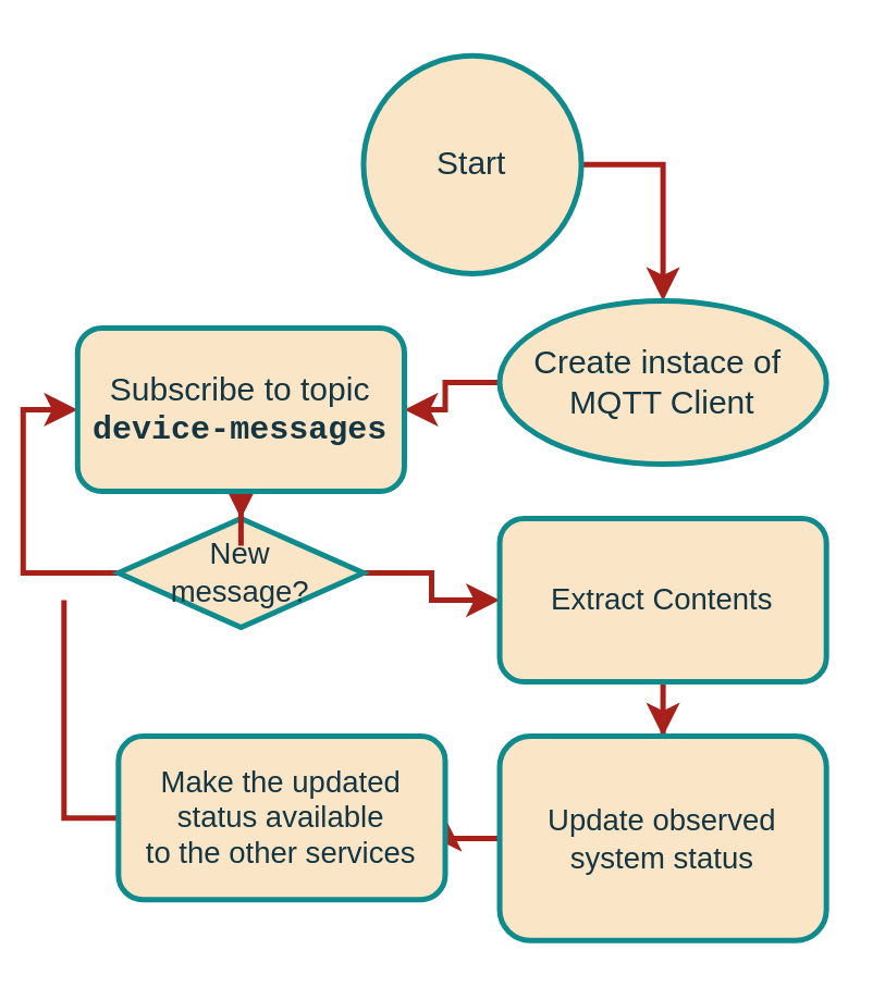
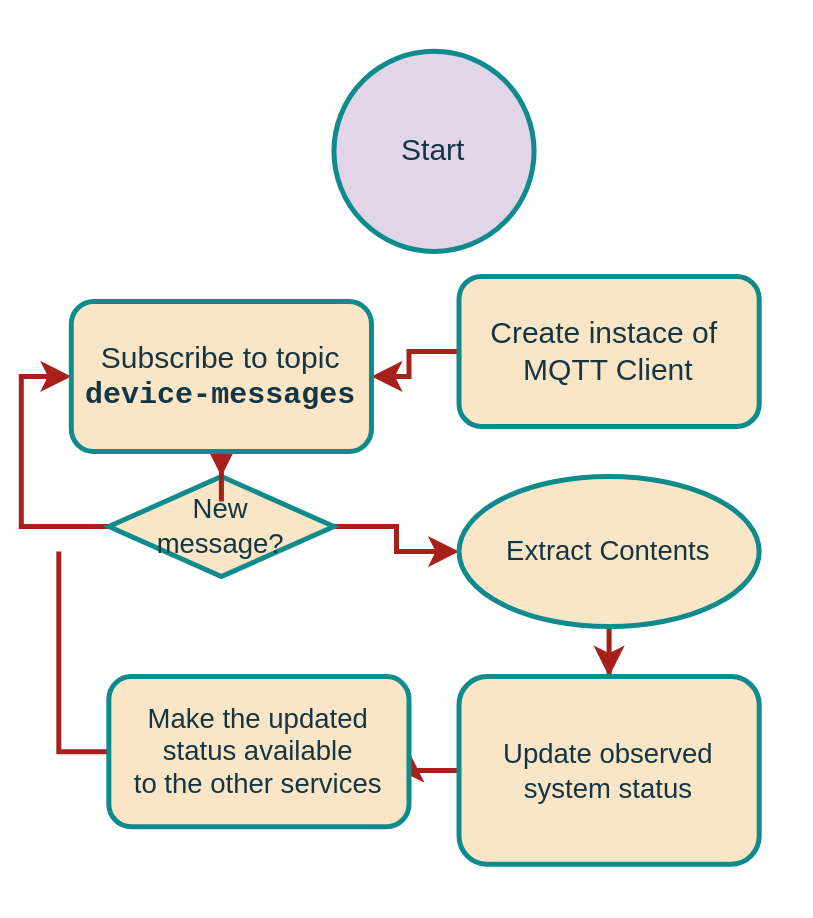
  <mxCell id="0" />
  <mxCell id="1" parent="0" />
- <mxCell id="2" value="" style="edgeStyle=orthogonalEdgeStyle;rounded=0;orthogonalLoop=1;jettySize=auto;html=1;strokeColor=#A8201A;fontColor=#143642;fillColor=#FAE5C7;strokeWidth=2;" edge="1" parent="1" source="3" target="5"><mxGeometry relative="1" as="geometry"><Array as="points"><mxPoint x="240" y="60" /></Array></mxGeometry></mxCell>
- <mxCell id="3" value="Start" style="ellipse;whiteSpace=wrap;html=1;aspect=fixed;strokeColor=#0F8B8D;fontColor=#143642;fillColor=#FAE5C7;strokeWidth=2;" vertex="1" parent="1"><mxGeometry x="130" y="20" width="80" height="80" as="geometry" /></mxCell>
+ <mxCell id="3" value="Start" style="ellipse;whiteSpace=wrap;html=1;aspect=fixed;strokeColor=#0F8B8D;fontColor=#143642;fillColor=#e1d5e7;strokeWidth=2;" vertex="1" parent="1"><mxGeometry x="130" y="20" width="80" height="80" as="geometry" /></mxCell>
  <mxCell id="4" value="" style="edgeStyle=orthogonalEdgeStyle;shape=connector;rounded=0;orthogonalLoop=1;jettySize=auto;html=1;labelBackgroundColor=default;strokeColor=#A8201A;strokeWidth=2;align=center;verticalAlign=middle;fontFamily=Helvetica;fontSize=11;fontColor=#143642;endArrow=classic;fillColor=#FAE5C7;" edge="1" parent="1" source="5" target="10"><mxGeometry relative="1" as="geometry" /></mxCell>
- <mxCell id="5" value="Create instace of&amp;nbsp;&lt;br&gt;MQTT Client" style="ellipse;whiteSpace=wrap;html=1;strokeColor=#0F8B8D;fontColor=#143642;fillColor=#FAE5C7;strokeWidth=2;" vertex="1" parent="1"><mxGeometry x="180" y="110" width="120" height="60" as="geometry" /></mxCell>
+ <mxCell id="5" value="Create instace of&amp;nbsp;&lt;br&gt;MQTT Client" style="rounded=1;whiteSpace=wrap;html=1;strokeColor=#0F8B8D;fontColor=#143642;fillColor=#FAE5C7;strokeWidth=2;" vertex="1" parent="1"><mxGeometry x="180" y="110" width="120" height="60" as="geometry" /></mxCell>
  <mxCell id="6" style="edgeStyle=orthogonalEdgeStyle;shape=connector;rounded=0;orthogonalLoop=1;jettySize=auto;html=1;exitX=0;exitY=0.5;exitDx=0;exitDy=0;entryX=0;entryY=0.5;entryDx=0;entryDy=0;labelBackgroundColor=default;strokeColor=#A8201A;strokeWidth=2;align=center;verticalAlign=middle;fontFamily=Helvetica;fontSize=11;fontColor=#143642;endArrow=classic;fillColor=#FAE5C7;" edge="1" parent="1" source="8" target="10"><mxGeometry relative="1" as="geometry" /></mxCell>
  <mxCell id="7" value="" style="edgeStyle=orthogonalEdgeStyle;shape=connector;rounded=0;orthogonalLoop=1;jettySize=auto;html=1;labelBackgroundColor=default;strokeColor=#A8201A;strokeWidth=2;align=center;verticalAlign=middle;fontFamily=Helvetica;fontSize=11;fontColor=#143642;endArrow=classic;fillColor=#FAE5C7;" edge="1" parent="1" source="8" target="12"><mxGeometry relative="1" as="geometry" /></mxCell>
  <mxCell id="8" value="New &lt;br&gt;message?" style="rhombus;whiteSpace=wrap;html=1;rounded=0;strokeColor=#0F8B8D;strokeWidth=2;align=center;verticalAlign=middle;fontFamily=Helvetica;fontSize=11;fontColor=#143642;fillColor=#FAE5C7;" vertex="1" parent="1"><mxGeometry x="40" y="190" width="90" height="40" as="geometry" /></mxCell>
  <mxCell id="9" value="" style="edgeStyle=orthogonalEdgeStyle;shape=connector;rounded=0;orthogonalLoop=1;jettySize=auto;html=1;labelBackgroundColor=default;strokeColor=#A8201A;strokeWidth=2;align=center;verticalAlign=middle;fontFamily=Helvetica;fontSize=11;fontColor=#143642;endArrow=classic;fillColor=#FAE5C7;" edge="1" parent="1" source="10" target="8"><mxGeometry relative="1" as="geometry" /></mxCell>
  <mxCell id="10" value="Subscribe to topic&lt;br&gt;&lt;font face=&quot;Courier New&quot;&gt;&lt;b&gt;device-messages&lt;/b&gt;&lt;/font&gt;" style="rounded=1;whiteSpace=wrap;html=1;strokeColor=#0F8B8D;fontColor=#143642;fillColor=#FAE5C7;strokeWidth=2;" vertex="1" parent="1"><mxGeometry x="25" y="120" width="120" height="60" as="geometry" /></mxCell>
  <mxCell id="11" value="" style="edgeStyle=orthogonalEdgeStyle;shape=connector;rounded=0;orthogonalLoop=1;jettySize=auto;html=1;labelBackgroundColor=default;strokeColor=#A8201A;strokeWidth=2;align=center;verticalAlign=middle;fontFamily=Helvetica;fontSize=11;fontColor=#143642;endArrow=classic;fillColor=#FAE5C7;" edge="1" parent="1" source="12" target="14"><mxGeometry relative="1" as="geometry" /></mxCell>
- <mxCell id="12" value="Extract Contents" style="rounded=1;whiteSpace=wrap;html=1;strokeColor=#0F8B8D;strokeWidth=2;align=center;verticalAlign=middle;fontFamily=Helvetica;fontSize=11;fontColor=#143642;fillColor=#FAE5C7;" vertex="1" parent="1"><mxGeometry x="180" y="190" width="120" height="60" as="geometry" /></mxCell>
+ <mxCell id="12" value="Extract Contents" style="ellipse;whiteSpace=wrap;html=1;strokeColor=#0F8B8D;strokeWidth=2;align=center;verticalAlign=middle;fontFamily=Helvetica;fontSize=11;fontColor=#143642;fillColor=#FAE5C7;" vertex="1" parent="1"><mxGeometry x="180" y="190" width="120" height="60" as="geometry" /></mxCell>
  <mxCell id="13" value="" style="edgeStyle=orthogonalEdgeStyle;shape=connector;rounded=0;orthogonalLoop=1;jettySize=auto;html=1;labelBackgroundColor=default;strokeColor=#A8201A;strokeWidth=2;align=center;verticalAlign=middle;fontFamily=Helvetica;fontSize=11;fontColor=#143642;endArrow=classic;fillColor=#FAE5C7;" edge="1" parent="1" source="14" target="16"><mxGeometry relative="1" as="geometry" /></mxCell>
  <mxCell id="14" value="Update observed&lt;br&gt;system status" style="rounded=1;whiteSpace=wrap;html=1;strokeColor=#0F8B8D;strokeWidth=2;align=center;verticalAlign=middle;fontFamily=Helvetica;fontSize=11;fontColor=#143642;fillColor=#FAE5C7;" vertex="1" parent="1"><mxGeometry x="180" y="270" width="120" height="75" as="geometry" /></mxCell>
  <mxCell id="15" style="edgeStyle=orthogonalEdgeStyle;shape=connector;rounded=0;orthogonalLoop=1;jettySize=auto;html=1;labelBackgroundColor=default;strokeColor=#A8201A;strokeWidth=2;align=center;verticalAlign=middle;fontFamily=Helvetica;fontSize=11;fontColor=#143642;endArrow=none;fillColor=#FAE5C7;endFill=0;" edge="1" parent="1" source="16"><mxGeometry relative="1" as="geometry"><mxPoint x="20" y="220" as="targetPoint" /></mxGeometry></mxCell>
  <mxCell id="16" value="Make the updated status available&lt;br&gt;to the other services" style="rounded=1;whiteSpace=wrap;html=1;strokeColor=#0F8B8D;strokeWidth=2;align=center;verticalAlign=middle;fontFamily=Helvetica;fontSize=11;fontColor=#143642;fillColor=#FAE5C7;" vertex="1" parent="1"><mxGeometry x="40" y="270" width="120" height="60" as="geometry" /></mxCell>
